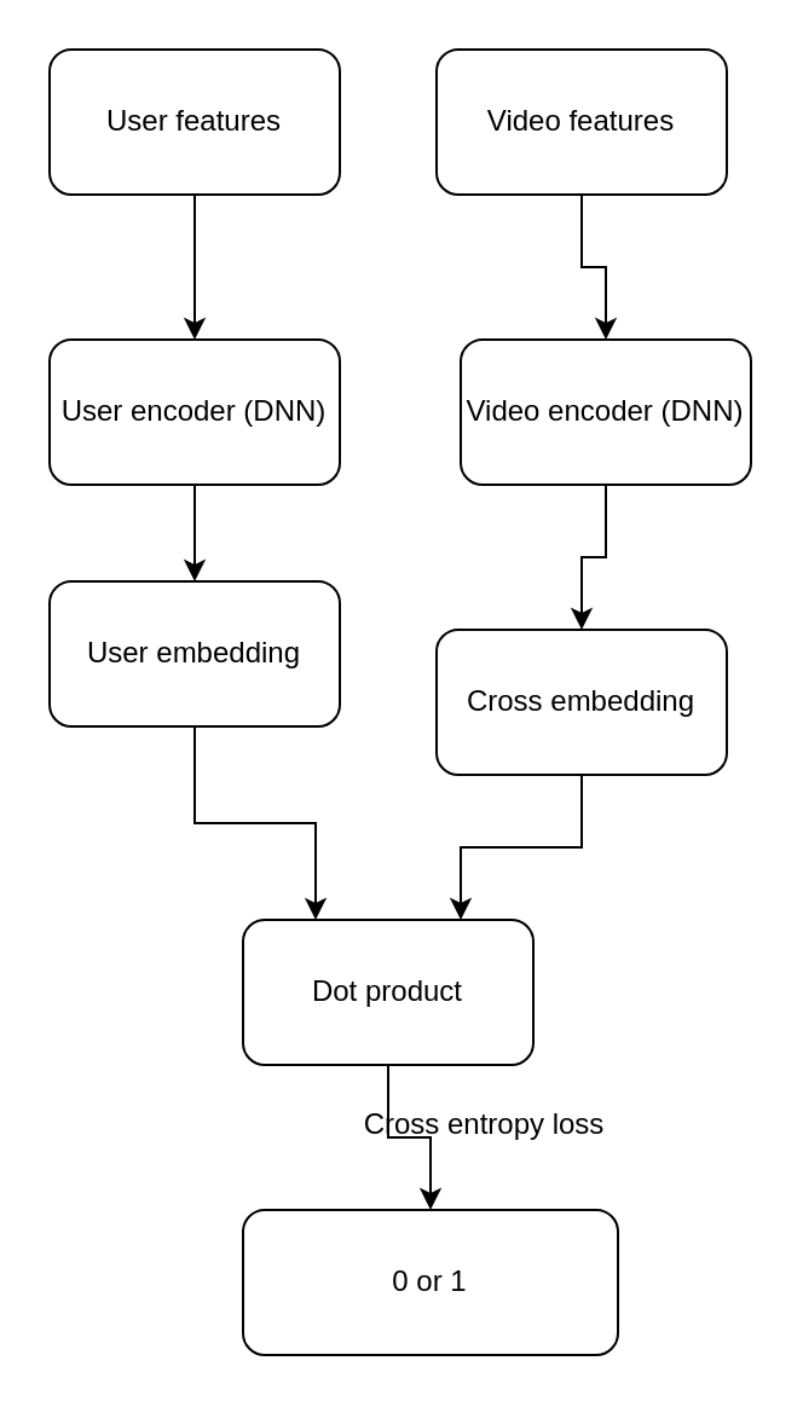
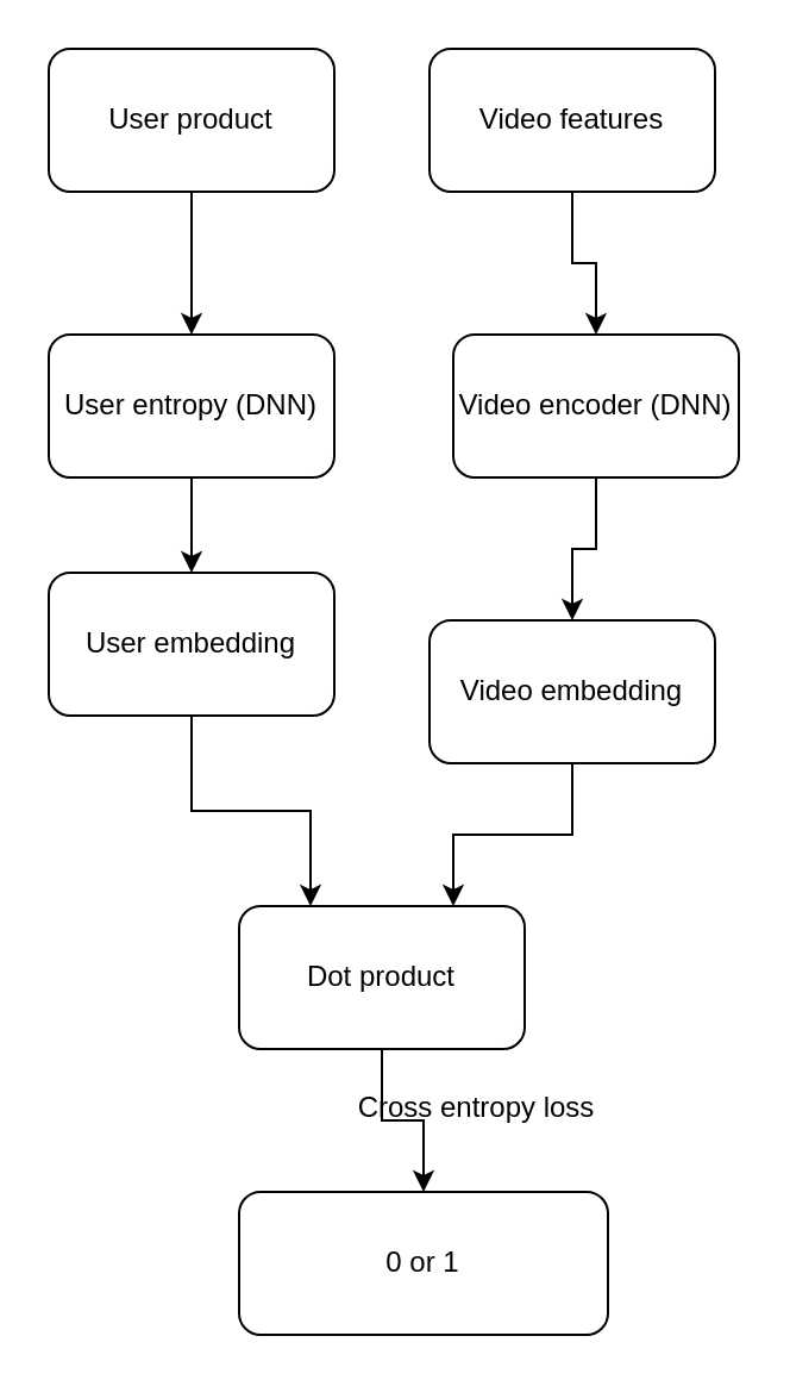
  <mxCell id="0" />
  <mxCell id="1" parent="0" />
  <mxCell id="2" style="edgeStyle=orthogonalEdgeStyle;rounded=0;orthogonalLoop=1;jettySize=auto;html=1;exitX=0.5;exitY=1;exitDx=0;exitDy=0;entryX=0.5;entryY=0;entryDx=0;entryDy=0;" edge="1" parent="1" source="3" target="7"><mxGeometry relative="1" as="geometry" /></mxCell>
- <mxCell id="3" value="User features" style="rounded=1;whiteSpace=wrap;html=1;" vertex="1" parent="1"><mxGeometry x="20" y="20" width="120" height="60" as="geometry" /></mxCell>
+ <mxCell id="3" value="User product" style="rounded=1;whiteSpace=wrap;html=1;" vertex="1" parent="1"><mxGeometry x="20" y="20" width="120" height="60" as="geometry" /></mxCell>
  <mxCell id="4" style="edgeStyle=orthogonalEdgeStyle;rounded=0;orthogonalLoop=1;jettySize=auto;html=1;exitX=0.5;exitY=1;exitDx=0;exitDy=0;" edge="1" parent="1" source="5" target="9"><mxGeometry relative="1" as="geometry" /></mxCell>
  <mxCell id="5" value="Video features" style="rounded=1;whiteSpace=wrap;html=1;" vertex="1" parent="1"><mxGeometry x="180" y="20" width="120" height="60" as="geometry" /></mxCell>
  <mxCell id="6" style="edgeStyle=orthogonalEdgeStyle;rounded=0;orthogonalLoop=1;jettySize=auto;html=1;exitX=0.5;exitY=1;exitDx=0;exitDy=0;entryX=0.5;entryY=0;entryDx=0;entryDy=0;" edge="1" parent="1" source="7" target="11"><mxGeometry relative="1" as="geometry" /></mxCell>
- <mxCell id="7" value="User encoder (DNN)" style="rounded=1;whiteSpace=wrap;html=1;" vertex="1" parent="1"><mxGeometry x="20" y="140" width="120" height="60" as="geometry" /></mxCell>
+ <mxCell id="7" value="User entropy (DNN)" style="rounded=1;whiteSpace=wrap;html=1;" vertex="1" parent="1"><mxGeometry x="20" y="140" width="120" height="60" as="geometry" /></mxCell>
  <mxCell id="8" style="edgeStyle=orthogonalEdgeStyle;rounded=0;orthogonalLoop=1;jettySize=auto;html=1;exitX=0.5;exitY=1;exitDx=0;exitDy=0;entryX=0.5;entryY=0;entryDx=0;entryDy=0;" edge="1" parent="1" source="9" target="13"><mxGeometry relative="1" as="geometry" /></mxCell>
  <mxCell id="9" value="Video encoder (DNN)" style="rounded=1;whiteSpace=wrap;html=1;" vertex="1" parent="1"><mxGeometry x="190" y="140" width="120" height="60" as="geometry" /></mxCell>
  <mxCell id="10" style="edgeStyle=orthogonalEdgeStyle;rounded=0;orthogonalLoop=1;jettySize=auto;html=1;exitX=0.5;exitY=1;exitDx=0;exitDy=0;entryX=0.25;entryY=0;entryDx=0;entryDy=0;" edge="1" parent="1" source="11" target="15"><mxGeometry relative="1" as="geometry" /></mxCell>
  <mxCell id="11" value="User embedding" style="rounded=1;whiteSpace=wrap;html=1;" vertex="1" parent="1"><mxGeometry x="20" y="240" width="120" height="60" as="geometry" /></mxCell>
  <mxCell id="12" style="edgeStyle=orthogonalEdgeStyle;rounded=0;orthogonalLoop=1;jettySize=auto;html=1;exitX=0.5;exitY=1;exitDx=0;exitDy=0;entryX=0.75;entryY=0;entryDx=0;entryDy=0;" edge="1" parent="1" source="13" target="15"><mxGeometry relative="1" as="geometry" /></mxCell>
- <mxCell id="13" value="Cross embedding" style="rounded=1;whiteSpace=wrap;html=1;" vertex="1" parent="1"><mxGeometry x="180" y="260" width="120" height="60" as="geometry" /></mxCell>
+ <mxCell id="13" value="Video embedding" style="rounded=1;whiteSpace=wrap;html=1;" vertex="1" parent="1"><mxGeometry x="180" y="260" width="120" height="60" as="geometry" /></mxCell>
  <mxCell id="14" style="edgeStyle=orthogonalEdgeStyle;rounded=0;orthogonalLoop=1;jettySize=auto;html=1;exitX=0.5;exitY=1;exitDx=0;exitDy=0;entryX=0.5;entryY=0;entryDx=0;entryDy=0;" edge="1" parent="1" source="15" target="16"><mxGeometry relative="1" as="geometry" /></mxCell>
  <mxCell id="15" value="Dot product" style="rounded=1;whiteSpace=wrap;html=1;" vertex="1" parent="1"><mxGeometry x="100" y="380" width="120" height="60" as="geometry" /></mxCell>
  <mxCell id="16" value="0 or 1" style="rounded=1;whiteSpace=wrap;html=1;" vertex="1" parent="1"><mxGeometry x="100" y="500" width="155" height="60" as="geometry" /></mxCell>
  <mxCell id="17" value="Cross entropy loss" style="text;html=1;strokeColor=none;fillColor=none;align=center;verticalAlign=middle;whiteSpace=wrap;rounded=0;" vertex="1" parent="1"><mxGeometry x="140" y="450" width="120" height="30" as="geometry" /></mxCell>
